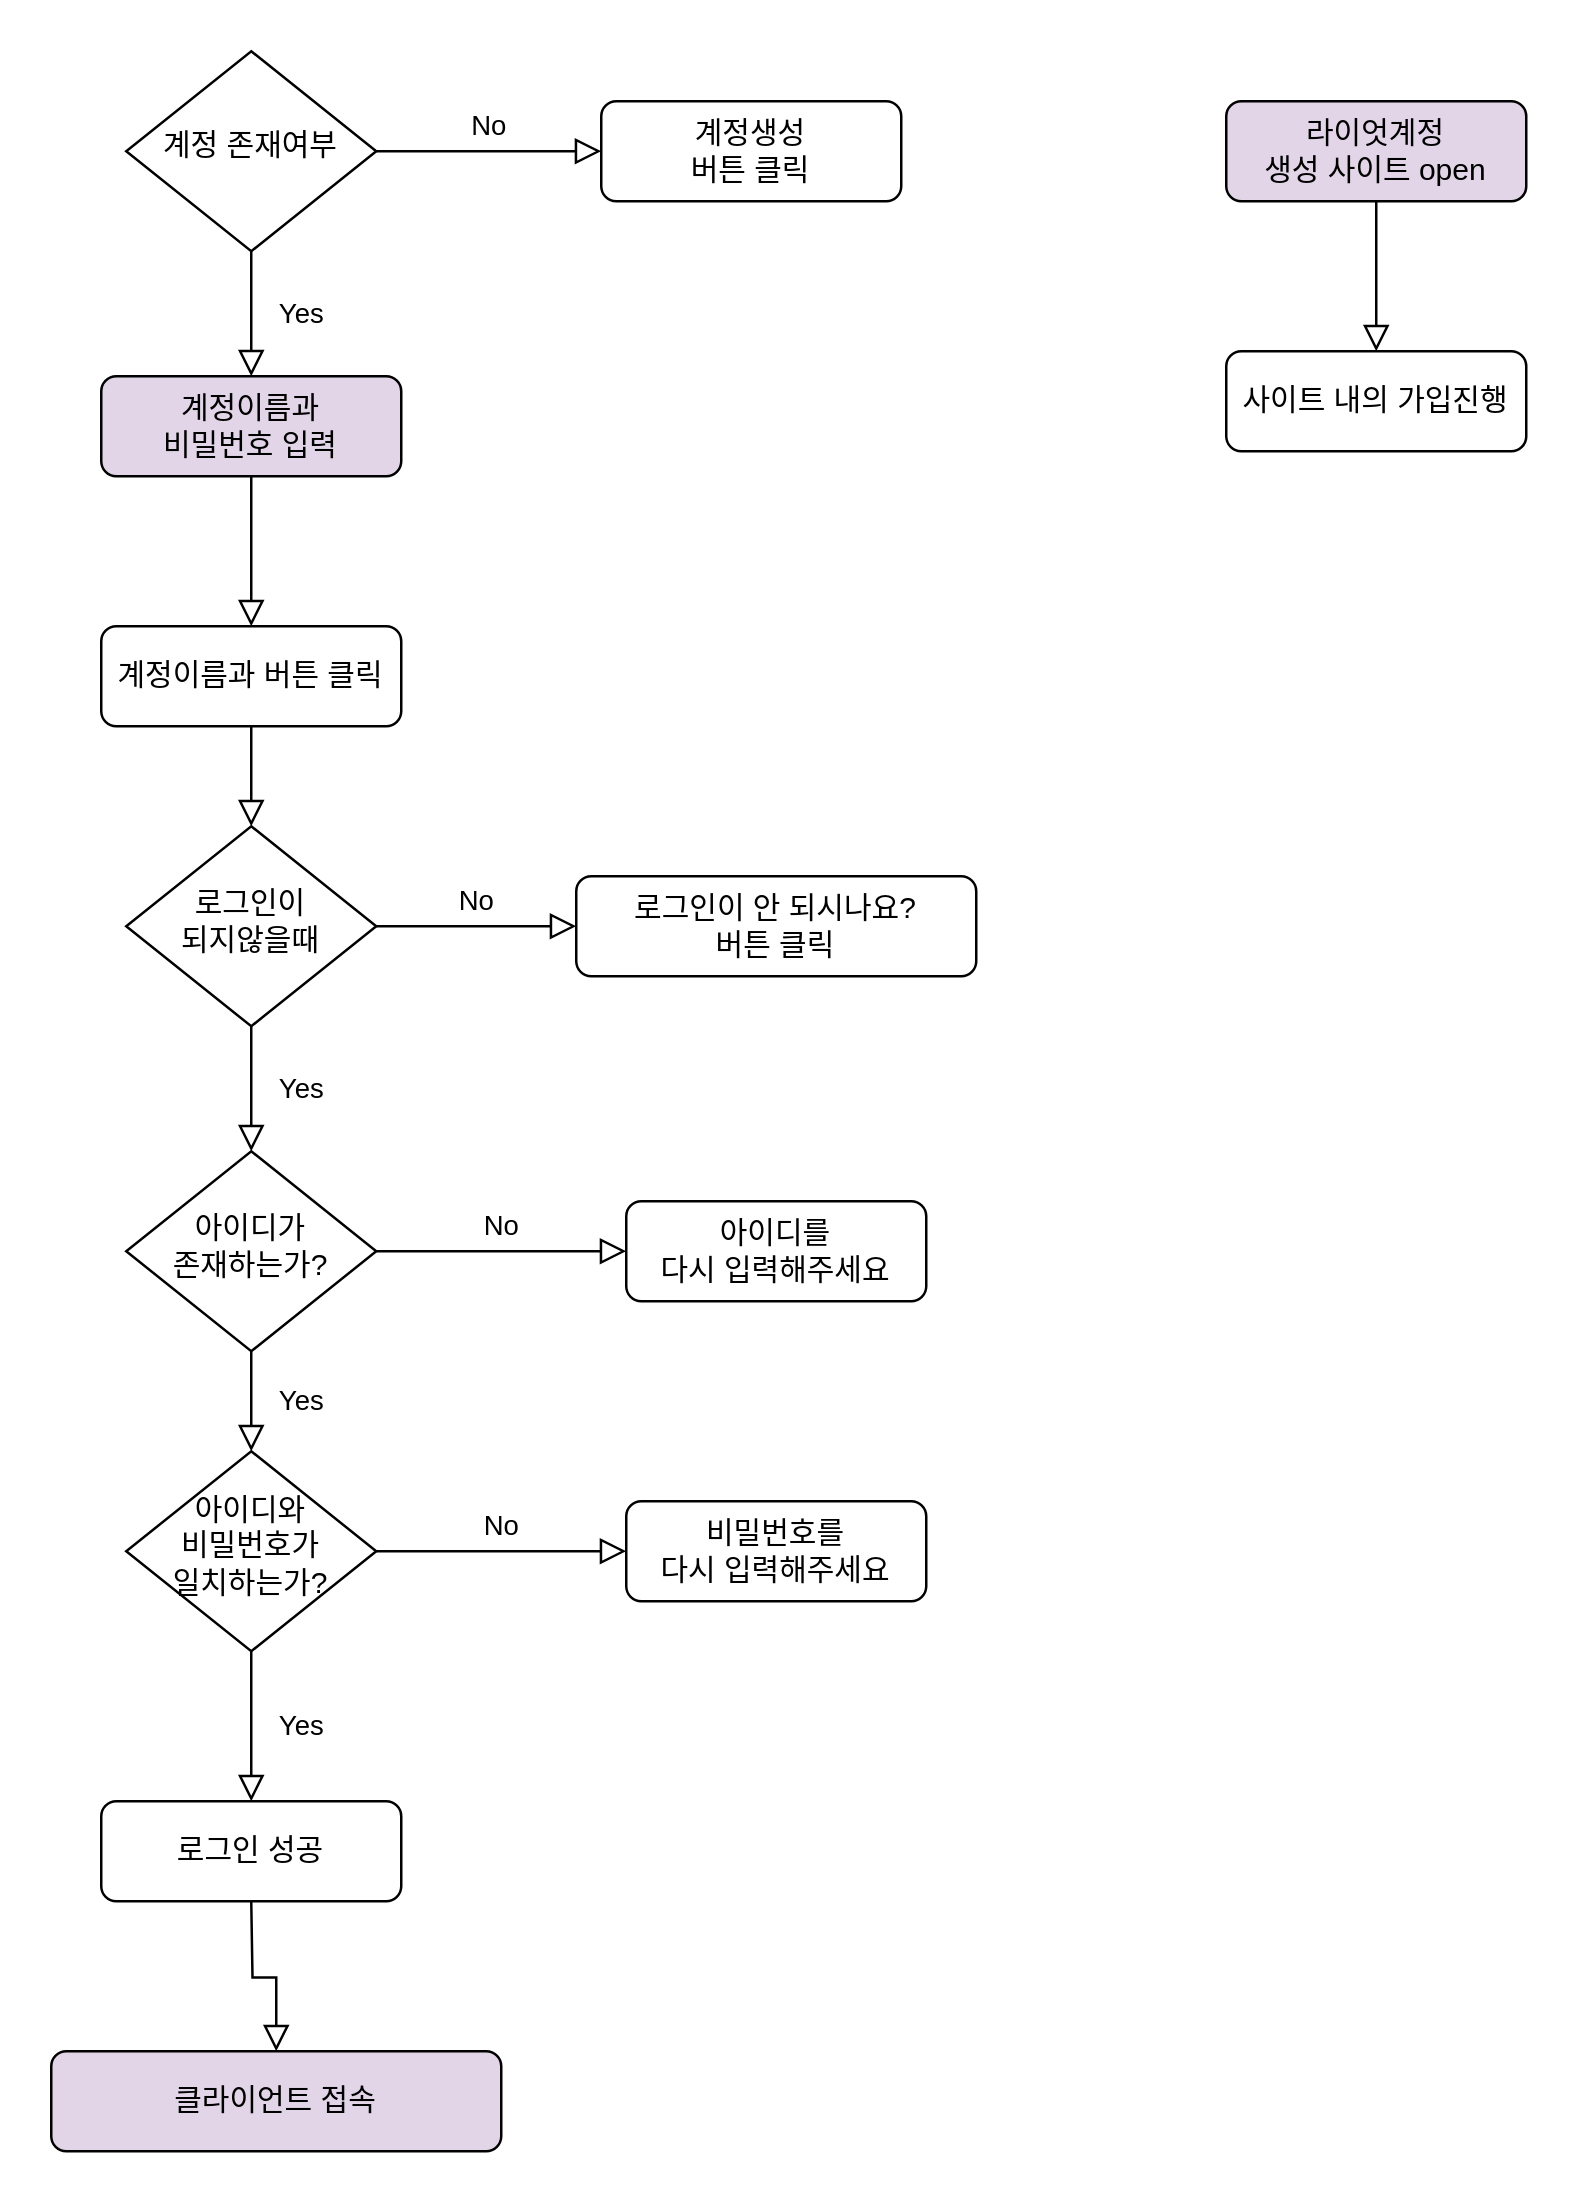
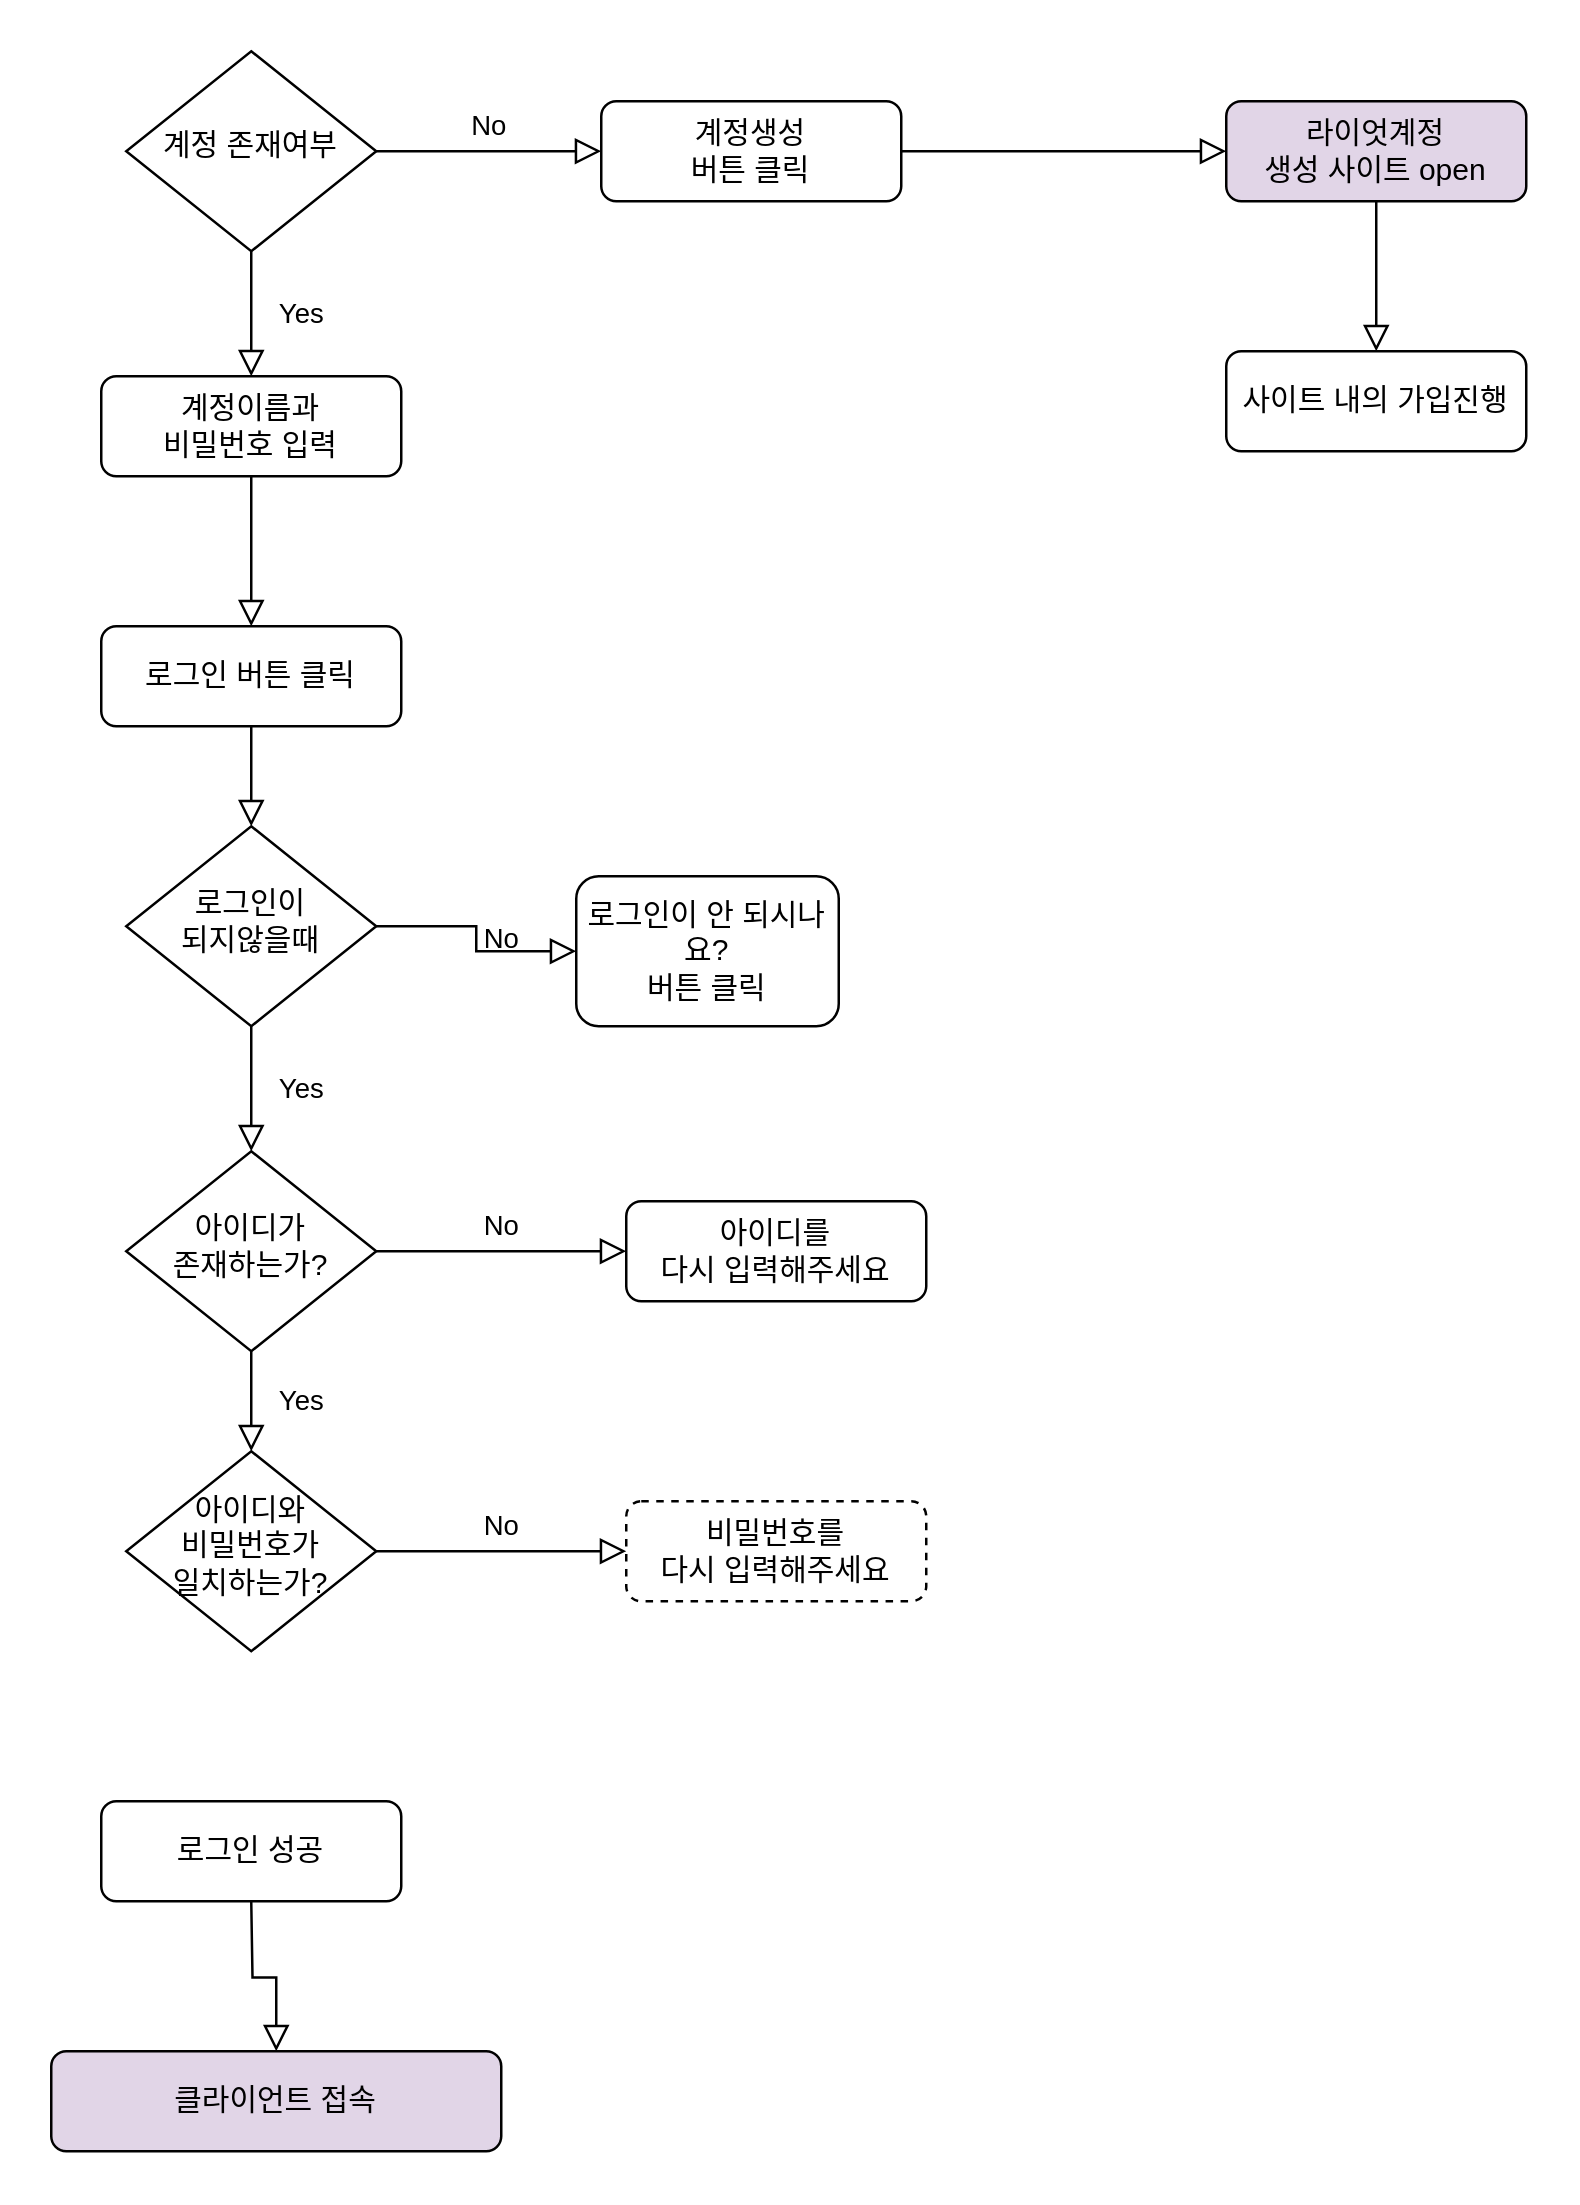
  <mxCell id="0" />
  <mxCell id="1" parent="0" />
  <mxCell id="2" value="" style="rounded=0;html=1;jettySize=auto;orthogonalLoop=1;fontSize=11;endArrow=block;endFill=0;endSize=8;strokeWidth=1;shadow=0;labelBackgroundColor=none;edgeStyle=orthogonalEdgeStyle;" parent="1" source="3" target="13" edge="1"><mxGeometry relative="1" as="geometry" /></mxCell>
- <mxCell id="3" value="계정이름과 버튼 클릭" style="rounded=1;whiteSpace=wrap;html=1;fontSize=12;glass=0;strokeWidth=1;shadow=0;" parent="1" vertex="1"><mxGeometry x="40" y="250" width="120" height="40" as="geometry" /></mxCell>
+ <mxCell id="3" value="로그인 버튼 클릭" style="rounded=1;whiteSpace=wrap;html=1;fontSize=12;glass=0;strokeWidth=1;shadow=0;" parent="1" vertex="1"><mxGeometry x="40" y="250" width="120" height="40" as="geometry" /></mxCell>
  <mxCell id="4" value="Yes" style="rounded=0;html=1;jettySize=auto;orthogonalLoop=1;fontSize=11;endArrow=block;endFill=0;endSize=8;strokeWidth=1;shadow=0;labelBackgroundColor=none;edgeStyle=orthogonalEdgeStyle;" parent="1" source="6" target="8" edge="1"><mxGeometry y="20" relative="1" as="geometry"><mxPoint as="offset" /></mxGeometry></mxCell>
  <mxCell id="5" value="No" style="edgeStyle=orthogonalEdgeStyle;rounded=0;html=1;jettySize=auto;orthogonalLoop=1;fontSize=11;endArrow=block;endFill=0;endSize=8;strokeWidth=1;shadow=0;labelBackgroundColor=none;" parent="1" source="6" target="7" edge="1"><mxGeometry y="10" relative="1" as="geometry"><mxPoint as="offset" /></mxGeometry></mxCell>
  <mxCell id="6" value="아이디가&lt;br&gt;존재하는가?" style="rhombus;whiteSpace=wrap;html=1;shadow=0;fontFamily=Helvetica;fontSize=12;align=center;strokeWidth=1;spacing=6;spacingTop=-4;" parent="1" vertex="1"><mxGeometry x="50" y="460" width="100" height="80" as="geometry" /></mxCell>
  <mxCell id="7" value="아이디를&lt;br&gt;다시 입력해주세요" style="rounded=1;whiteSpace=wrap;html=1;fontSize=12;glass=0;strokeWidth=1;shadow=0;" parent="1" vertex="1"><mxGeometry x="250" y="480" width="120" height="40" as="geometry" /></mxCell>
  <mxCell id="8" value="아이디와&lt;br&gt;비밀번호가&lt;br&gt;일치하는가?" style="rhombus;whiteSpace=wrap;html=1;shadow=0;fontFamily=Helvetica;fontSize=12;align=center;strokeWidth=1;spacing=6;spacingTop=-4;" parent="1" vertex="1"><mxGeometry x="50" y="580" width="100" height="80" as="geometry" /></mxCell>
  <mxCell id="9" value="로그인 성공" style="rounded=1;whiteSpace=wrap;html=1;fontSize=12;glass=0;strokeWidth=1;shadow=0;" parent="1" vertex="1"><mxGeometry x="40" y="720" width="120" height="40" as="geometry" /></mxCell>
- <mxCell id="10" value="비밀번호를&lt;br&gt;다시 입력해주세요" style="rounded=1;whiteSpace=wrap;html=1;fontSize=12;glass=0;strokeWidth=1;shadow=0;" parent="1" vertex="1"><mxGeometry x="250" y="600" width="120" height="40" as="geometry" /></mxCell>
+ <mxCell id="10" value="비밀번호를&lt;br&gt;다시 입력해주세요" style="rounded=1;whiteSpace=wrap;html=1;fontSize=12;glass=0;strokeWidth=1;shadow=0;dashed=1;" parent="1" vertex="1"><mxGeometry x="250" y="600" width="120" height="40" as="geometry" /></mxCell>
  <mxCell id="11" value="Yes" style="rounded=0;html=1;jettySize=auto;orthogonalLoop=1;fontSize=11;endArrow=block;endFill=0;endSize=8;strokeWidth=1;shadow=0;labelBackgroundColor=none;edgeStyle=orthogonalEdgeStyle;entryX=0.5;entryY=0;entryDx=0;entryDy=0;" edge="1" parent="1" source="13" target="6"><mxGeometry y="20" relative="1" as="geometry"><mxPoint as="offset" /><mxPoint x="100" y="590" as="targetPoint" /></mxGeometry></mxCell>
  <mxCell id="12" value="No" style="edgeStyle=orthogonalEdgeStyle;rounded=0;html=1;jettySize=auto;orthogonalLoop=1;fontSize=11;endArrow=block;endFill=0;endSize=8;strokeWidth=1;shadow=0;labelBackgroundColor=none;" edge="1" parent="1" source="13" target="14"><mxGeometry y="10" relative="1" as="geometry"><mxPoint as="offset" /></mxGeometry></mxCell>
  <mxCell id="13" value="로그인이&lt;br&gt;되지않을때" style="rhombus;whiteSpace=wrap;html=1;shadow=0;fontFamily=Helvetica;fontSize=12;align=center;strokeWidth=1;spacing=6;spacingTop=-4;" vertex="1" parent="1"><mxGeometry x="50" y="330" width="100" height="80" as="geometry" /></mxCell>
- <mxCell id="14" value="로그인이 안 되시나요?&lt;br&gt;버튼 클릭" style="rounded=1;whiteSpace=wrap;html=1;fontSize=12;glass=0;strokeWidth=1;shadow=0;" vertex="1" parent="1"><mxGeometry x="230" y="350" width="160" height="40" as="geometry" /></mxCell>
+ <mxCell id="14" value="로그인이 안 되시나요?&lt;br&gt;버튼 클릭" style="rounded=1;whiteSpace=wrap;html=1;fontSize=12;glass=0;strokeWidth=1;shadow=0;" vertex="1" parent="1"><mxGeometry x="230" y="350" width="105" height="60" as="geometry" /></mxCell>
  <mxCell id="15" value="계정 존재여부" style="rhombus;whiteSpace=wrap;html=1;shadow=0;fontFamily=Helvetica;fontSize=12;align=center;strokeWidth=1;spacing=6;spacingTop=-4;" vertex="1" parent="1"><mxGeometry x="50" y="20" width="100" height="80" as="geometry" /></mxCell>
  <mxCell id="16" value="Yes" style="rounded=0;html=1;jettySize=auto;orthogonalLoop=1;fontSize=11;endArrow=block;endFill=0;endSize=8;strokeWidth=1;shadow=0;labelBackgroundColor=none;edgeStyle=orthogonalEdgeStyle;exitX=0.5;exitY=1;exitDx=0;exitDy=0;entryX=0.5;entryY=0;entryDx=0;entryDy=0;" edge="1" parent="1" source="15" target="19"><mxGeometry y="20" relative="1" as="geometry"><mxPoint as="offset" /><mxPoint x="100" y="200" as="targetPoint" /><mxPoint x="110" y="130" as="sourcePoint" /></mxGeometry></mxCell>
  <mxCell id="17" value="No" style="edgeStyle=orthogonalEdgeStyle;rounded=0;html=1;jettySize=auto;orthogonalLoop=1;fontSize=11;endArrow=block;endFill=0;endSize=8;strokeWidth=1;shadow=0;labelBackgroundColor=none;exitX=1;exitY=0.5;exitDx=0;exitDy=0;" edge="1" parent="1" target="18" source="15"><mxGeometry y="10" relative="1" as="geometry"><mxPoint as="offset" /><mxPoint x="160" y="90" as="sourcePoint" /></mxGeometry></mxCell>
  <mxCell id="18" value="계정생성&lt;br&gt;버튼 클릭" style="rounded=1;whiteSpace=wrap;html=1;fontSize=12;glass=0;strokeWidth=1;shadow=0;" vertex="1" parent="1"><mxGeometry x="240" y="40" width="120" height="40" as="geometry" /></mxCell>
- <mxCell id="19" value="계정이름과&lt;br&gt;비밀번호 입력" style="rounded=1;whiteSpace=wrap;html=1;fontSize=12;glass=0;strokeWidth=1;shadow=0;fillColor=#e1d5e7;" vertex="1" parent="1"><mxGeometry x="40" y="150" width="120" height="40" as="geometry" /></mxCell>
+ <mxCell id="19" value="계정이름과&lt;br&gt;비밀번호 입력" style="rounded=1;whiteSpace=wrap;html=1;fontSize=12;glass=0;strokeWidth=1;shadow=0;" vertex="1" parent="1"><mxGeometry x="40" y="150" width="120" height="40" as="geometry" /></mxCell>
  <mxCell id="20" value="" style="rounded=0;html=1;jettySize=auto;orthogonalLoop=1;fontSize=11;endArrow=block;endFill=0;endSize=8;strokeWidth=1;shadow=0;labelBackgroundColor=none;edgeStyle=orthogonalEdgeStyle;entryX=0.5;entryY=0;entryDx=0;entryDy=0;exitX=0.5;exitY=1;exitDx=0;exitDy=0;" edge="1" parent="1" source="19" target="3"><mxGeometry relative="1" as="geometry"><mxPoint x="100" y="280" as="sourcePoint" /><mxPoint x="110" y="460" as="targetPoint" /></mxGeometry></mxCell>
  <mxCell id="21" value="라이엇계정&lt;br&gt;생성 사이트 open" style="rounded=1;whiteSpace=wrap;html=1;fontSize=12;glass=0;strokeWidth=1;shadow=0;fillColor=#e1d5e7;" vertex="1" parent="1"><mxGeometry x="490" y="40" width="120" height="40" as="geometry" /></mxCell>
+ <mxCell id="22" value="" style="rounded=0;html=1;jettySize=auto;orthogonalLoop=1;fontSize=11;endArrow=block;endFill=0;endSize=8;strokeWidth=1;shadow=0;labelBackgroundColor=none;edgeStyle=orthogonalEdgeStyle;exitX=1;exitY=0.5;exitDx=0;exitDy=0;entryX=0;entryY=0.5;entryDx=0;entryDy=0;" edge="1" parent="1" source="18" target="21"><mxGeometry relative="1" as="geometry"><mxPoint x="300" y="110" as="sourcePoint" /><mxPoint x="470" y="80" as="targetPoint" /></mxGeometry></mxCell>
  <mxCell id="23" value="사이트 내의 가입진행" style="rounded=1;whiteSpace=wrap;html=1;fontSize=12;glass=0;strokeWidth=1;shadow=0;" vertex="1" parent="1"><mxGeometry x="490" y="140" width="120" height="40" as="geometry" /></mxCell>
  <mxCell id="24" value="" style="rounded=0;html=1;jettySize=auto;orthogonalLoop=1;fontSize=11;endArrow=block;endFill=0;endSize=8;strokeWidth=1;shadow=0;labelBackgroundColor=none;edgeStyle=orthogonalEdgeStyle;entryX=0.5;entryY=0;entryDx=0;entryDy=0;exitX=0.5;exitY=1;exitDx=0;exitDy=0;" edge="1" parent="1" target="23" source="21"><mxGeometry relative="1" as="geometry"><mxPoint x="540" y="90" as="sourcePoint" /><mxPoint x="480" y="250" as="targetPoint" /></mxGeometry></mxCell>
  <mxCell id="25" value="No" style="edgeStyle=orthogonalEdgeStyle;rounded=0;html=1;jettySize=auto;orthogonalLoop=1;fontSize=11;endArrow=block;endFill=0;endSize=8;strokeWidth=1;shadow=0;labelBackgroundColor=none;exitX=1;exitY=0.5;exitDx=0;exitDy=0;entryX=0;entryY=0.5;entryDx=0;entryDy=0;entryPerimeter=0;" edge="1" parent="1" source="8" target="10"><mxGeometry y="10" relative="1" as="geometry"><mxPoint as="offset" /><mxPoint x="160" y="630" as="sourcePoint" /><mxPoint x="260" y="630" as="targetPoint" /></mxGeometry></mxCell>
- <mxCell id="26" value="Yes" style="rounded=0;html=1;jettySize=auto;orthogonalLoop=1;fontSize=11;endArrow=block;endFill=0;endSize=8;strokeWidth=1;shadow=0;labelBackgroundColor=none;edgeStyle=orthogonalEdgeStyle;entryX=0.5;entryY=0;entryDx=0;entryDy=0;exitX=0.5;exitY=1;exitDx=0;exitDy=0;" edge="1" parent="1" source="8" target="9"><mxGeometry y="20" relative="1" as="geometry"><mxPoint as="offset" /><mxPoint x="110" y="670" as="sourcePoint" /><mxPoint x="110" y="590" as="targetPoint" /></mxGeometry></mxCell>
  <mxCell id="27" value="클라이언트 접속" style="rounded=1;whiteSpace=wrap;html=1;fontSize=12;glass=0;strokeWidth=1;shadow=0;fillColor=#e1d5e7;" vertex="1" parent="1"><mxGeometry x="20" y="820" width="180" height="40" as="geometry" /></mxCell>
  <mxCell id="28" value="" style="rounded=0;html=1;jettySize=auto;orthogonalLoop=1;fontSize=11;endArrow=block;endFill=0;endSize=8;strokeWidth=1;shadow=0;labelBackgroundColor=none;edgeStyle=orthogonalEdgeStyle;entryX=0.5;entryY=0;entryDx=0;entryDy=0;" edge="1" parent="1" target="27"><mxGeometry relative="1" as="geometry"><mxPoint x="100" y="760" as="sourcePoint" /><mxPoint x="30" y="950" as="targetPoint" /></mxGeometry></mxCell>
